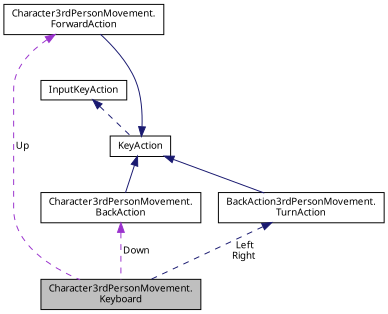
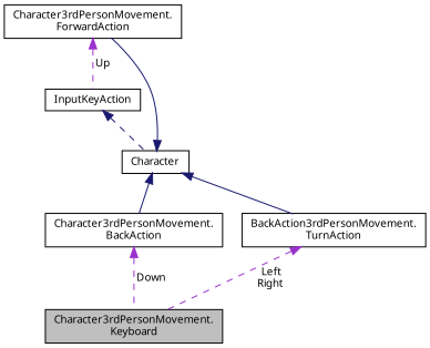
  digraph {
    rankdir=TB
    node [color=black fillcolor=white fontname=Calibrii fontsize=10 shape=record style=filled]
    edge [color=midnightblue dir=back fontname=Calibrii fontsize=10 labelfontname=Calibrii labelfontsize=10 style=dashed]
    n1 [fillcolor=grey75 fontcolor=black height=0.2 label="Character3rdPersonMovement.\lKeyboard" width=0.4]
    n2 [height=0.2 label="Character3rdPersonMovement.\lForwardAction" width=0.4]
-   n3 [height=0.2 label=KeyAction width=0.4]
+   n3 [height=0.2 label=Character width=0.4]
    n4 [height=0.2 label="Character3rdPersonMovement.\lBackAction" width=0.4]
    n5 [height=0.2 label="BackAction3rdPersonMovement.\lTurnAction" width=0.4]
    n6 [height=0.2 label=InputKeyAction width=0.4]
-   n2 -> n1 [color=darkorchid3 label=" Up"]
+   n2 -> n6 [color=darkorchid3 label=" Up"]
    n3 -> n2 [style=solid]
    n3 -> n4 [style=solid]
    n3 -> n5 [style=solid]
    n4 -> n1 [color=darkorchid3 label=" Down"]
-   n5 -> n1 [label=" Left\nRight"]
+   n5 -> n1 [color=darkorchid3 label=" Left\nRight"]
    n6 -> n3
  }
